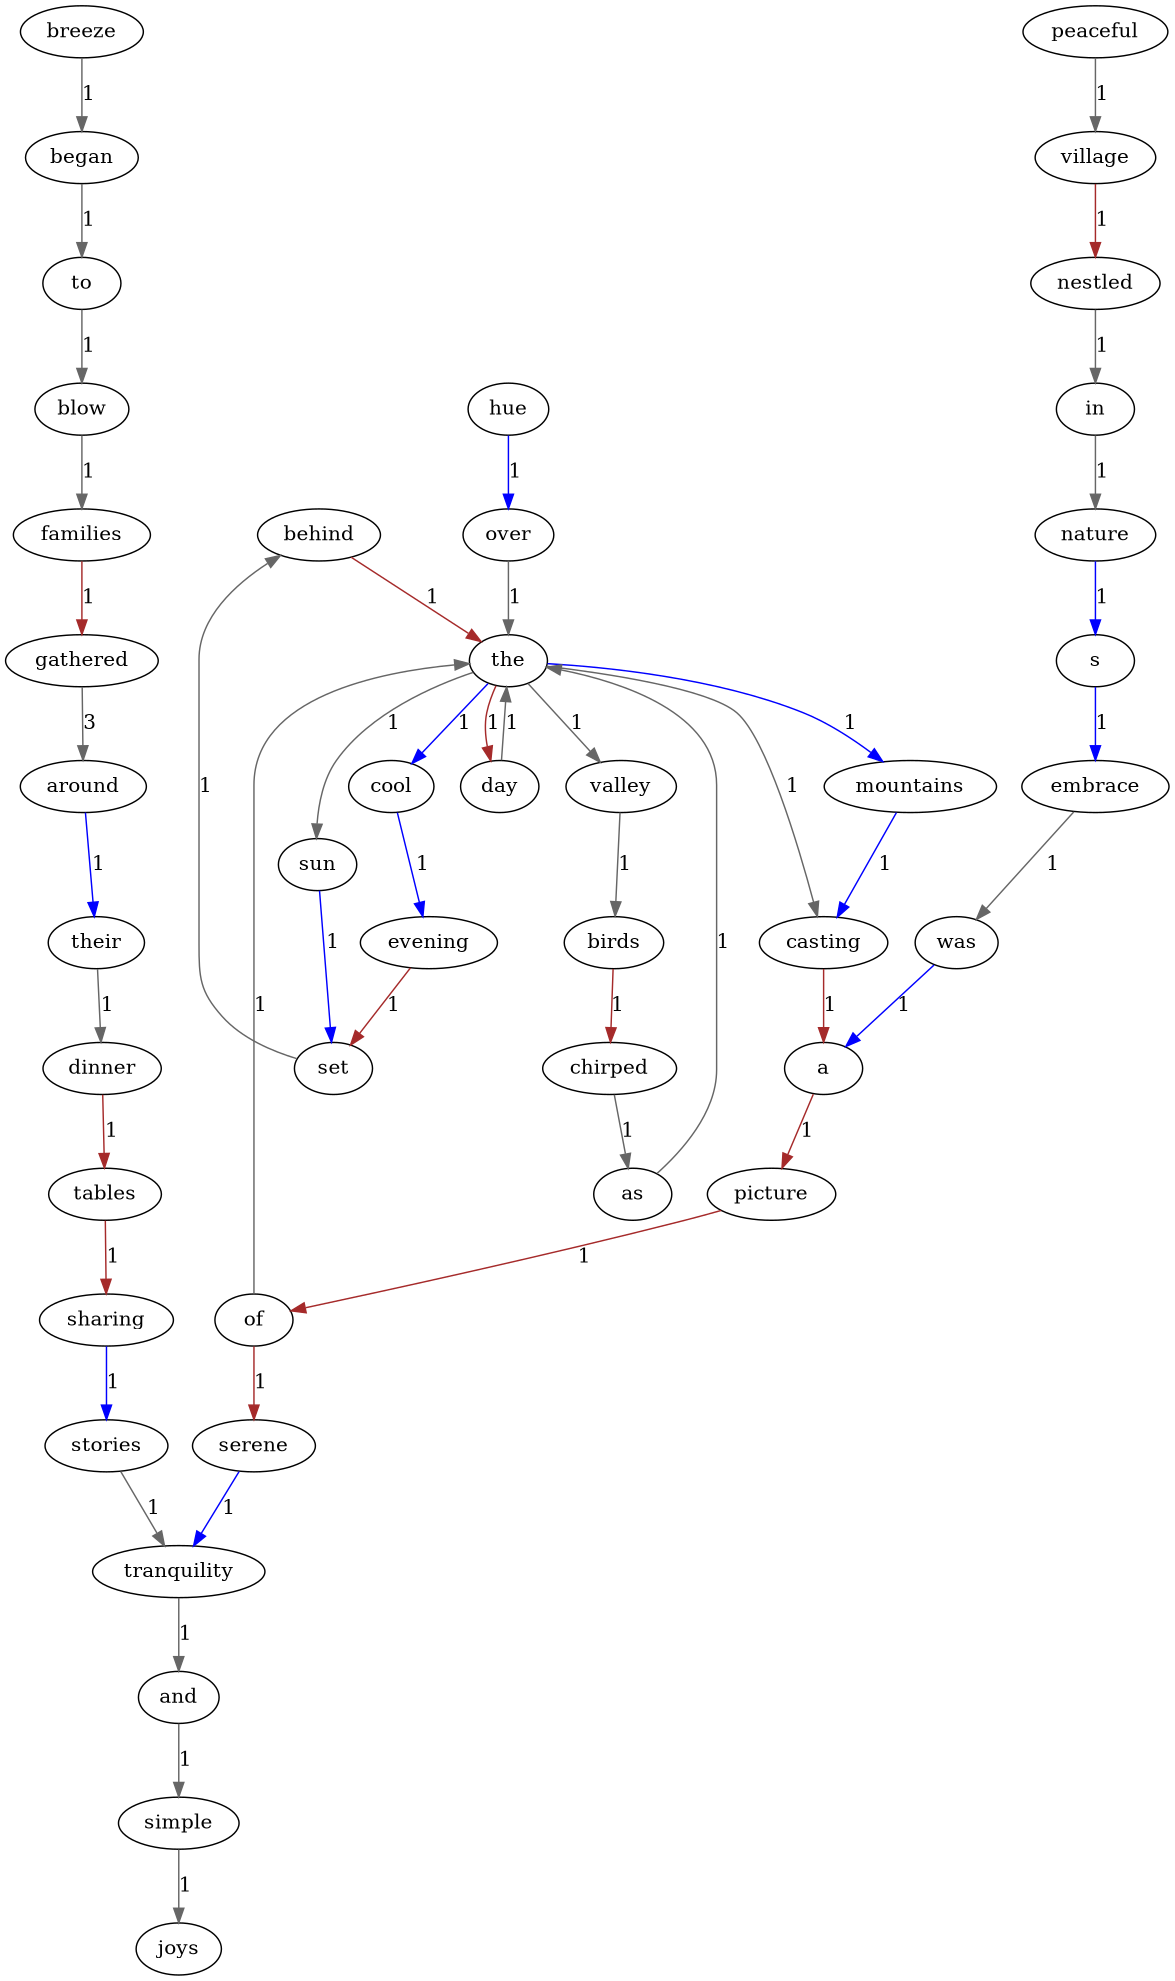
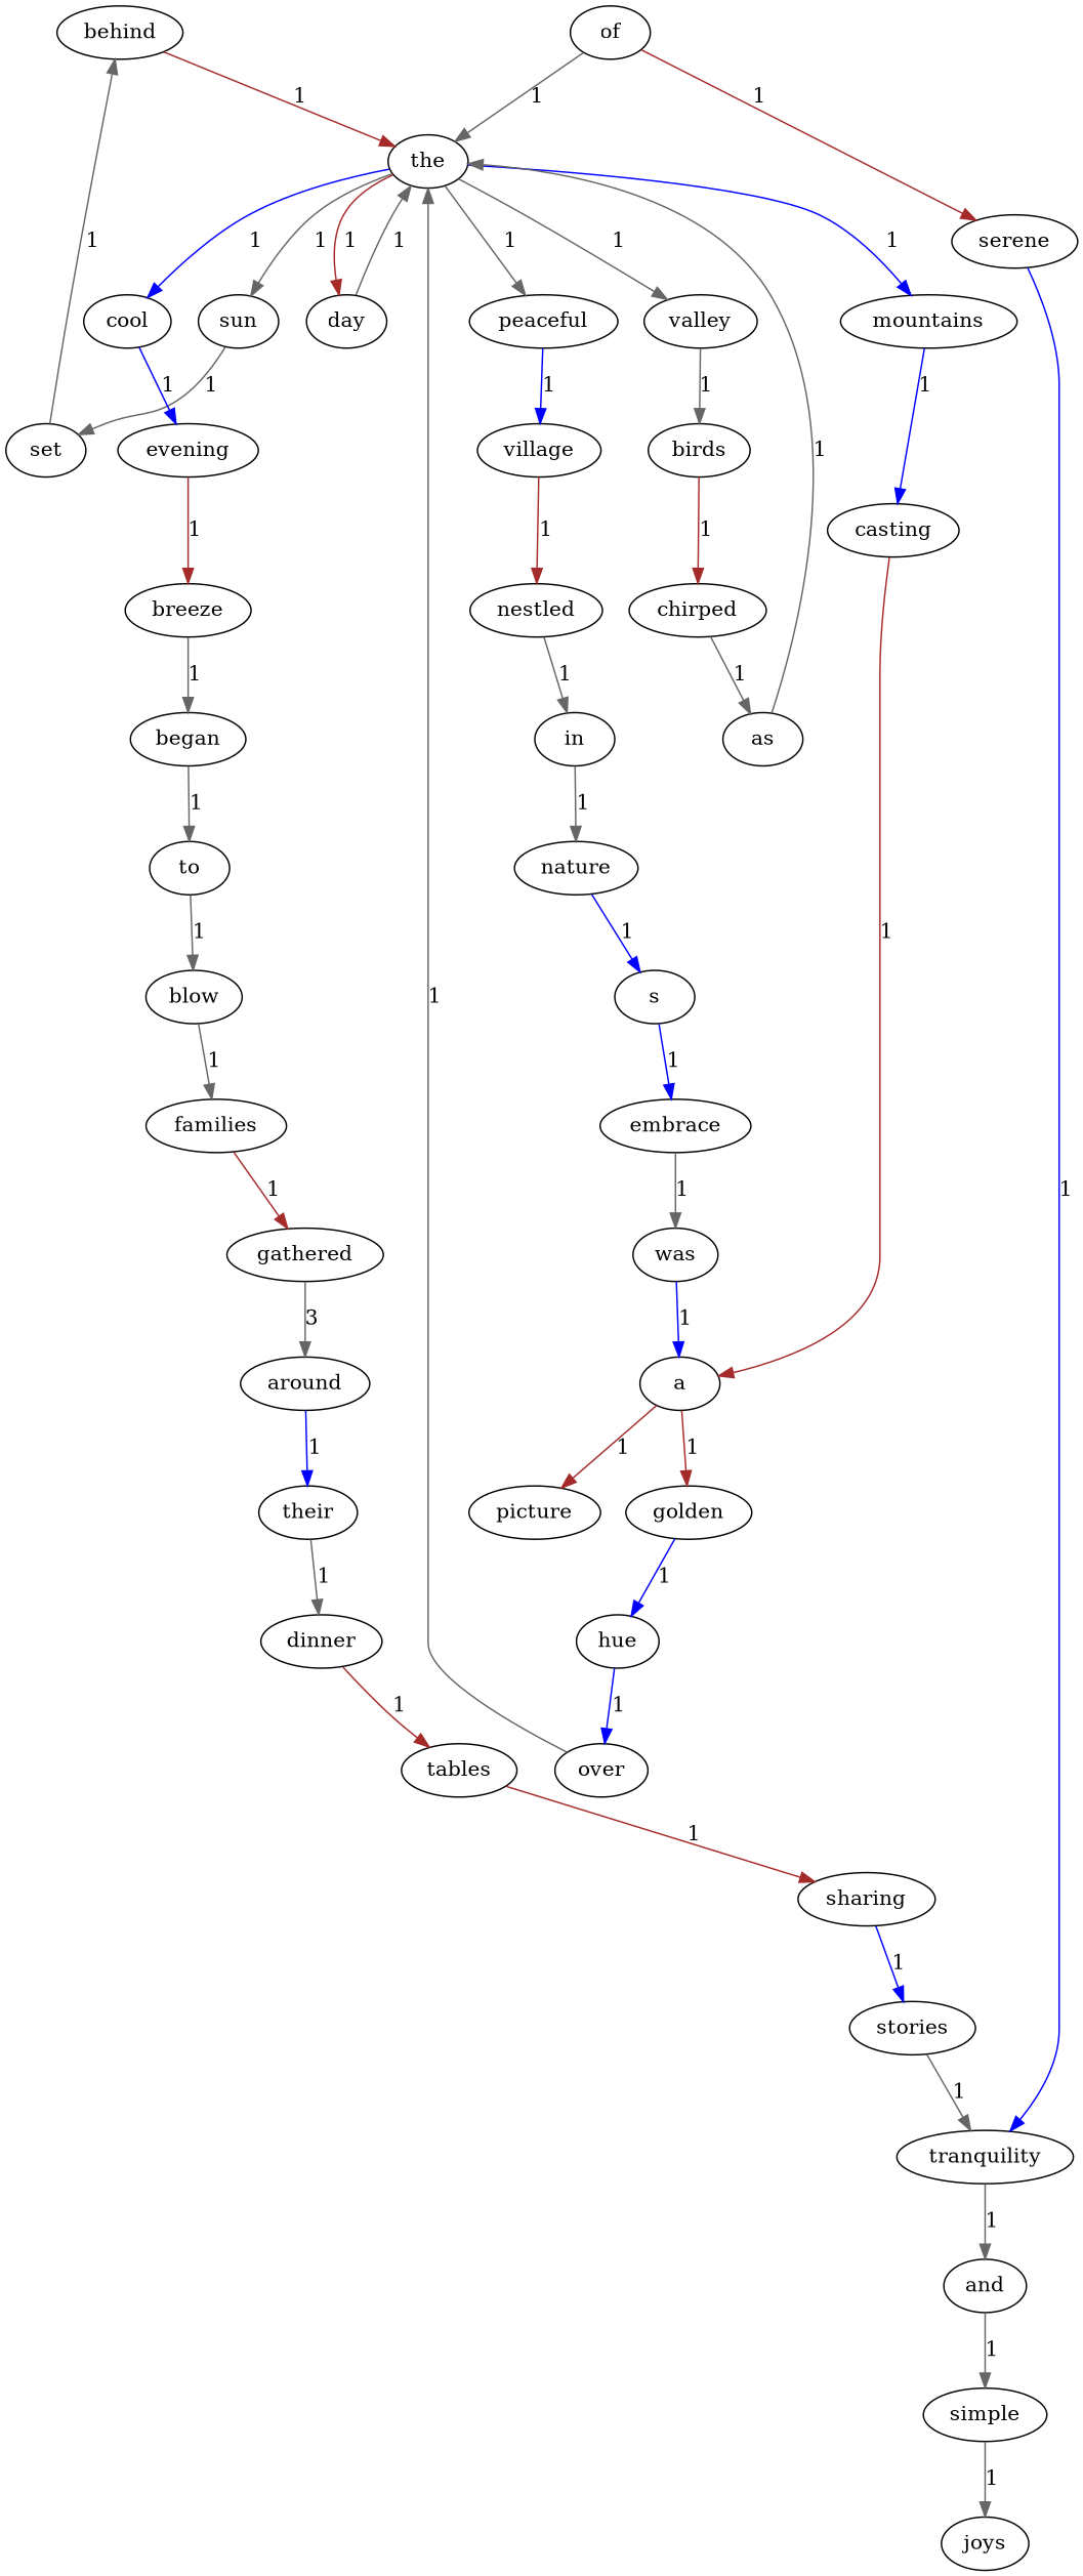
  digraph {
    edge [color=gray40]
    n1 [label=behind]
    n2 [label=the]
    n3 [label=mountains]
    n4 [label=sun]
    n5 [label=peaceful]
    n6 [label=day]
    n7 [label=cool]
    n8 [label=valley]
    n9 [label=casting]
    n10 [label=a]
    n11 [label=their]
    n12 [label=dinner]
    n13 [label=tables]
    n14 [label=simple]
    n15 [label=joys]
    n16 [label=birds]
    n17 [label=chirped]
    n18 [label=as]
    n19 [label=set]
    n20 [label=around]
    n21 [label=village]
    n22 [label=nestled]
    n23 [label=sharing]
    n24 [label=stories]
    n25 [label=and]
    n26 [label=of]
    n27 [label=serene]
    n28 [label=tranquility]
+   n29 [label=golden]
    n30 [label=hue]
    n31 [label=over]
    n32 [label=picture]
    n33 [label=blow]
    n34 [label=families]
    n35 [label=gathered]
    n36 [label=in]
    n37 [label=nature]
    n38 [label=embrace]
    n39 [label=was]
    n40 [label=began]
    n41 [label=to]
    n42 [label=s]
    n43 [label=evening]
    n44 [label=breeze]
    n1 -> n2 [color=brown label=1]
    n2 -> n3 [color=blue label=1]
    n2 -> n4 [label=1]
-   n2 -> n9 [label=1]
+   n2 -> n5 [label=1]
    n2 -> n6 [color=brown label=1]
    n2 -> n7 [color=blue label=1]
    n2 -> n8 [label=1]
    n3 -> n9 [color=blue label=1]
-   n4 -> n19 [color=blue label=1]
-   n5 -> n21 [label=1]
+   n4 -> n19 [label=1]
+   n5 -> n21 [color=blue label=1]
    n6 -> n2 [label=1]
    n7 -> n43 [color=blue label=1]
    n8 -> n16 [label=1]
    n9 -> n10 [color=brown label=1]
+   n10 -> n29 [color=brown label=1]
    n10 -> n32 [color=brown label=1]
    n11 -> n12 [label=1]
    n12 -> n13 [color=brown label=1]
    n13 -> n23 [color=brown label=1]
    n14 -> n15 [label=1]
    n16 -> n17 [color=brown label=1]
    n17 -> n18 [label=1]
    n18 -> n2 [label=1]
    n19 -> n1 [label=1]
    n20 -> n11 [color=blue label=1]
    n21 -> n22 [color=brown label=1]
    n22 -> n36 [label=1]
    n23 -> n24 [color=blue label=1]
    n24 -> n28 [label=1]
    n25 -> n14 [label=1]
    n26 -> n2 [label=1]
    n26 -> n27 [color=brown label=1]
    n27 -> n28 [color=blue label=1]
    n28 -> n25 [label=1]
+   n29 -> n30 [color=blue label=1]
    n30 -> n31 [color=blue label=1]
    n31 -> n2 [label=1]
-   n32 -> n26 [color=brown label=1]
    n33 -> n34 [label=1]
    n34 -> n35 [color=brown label=1]
    n35 -> n20 [label=3]
    n36 -> n37 [label=1]
    n37 -> n42 [color=blue label=1]
    n38 -> n39 [label=1]
    n39 -> n10 [color=blue label=1]
    n40 -> n41 [label=1]
    n41 -> n33 [label=1]
    n42 -> n38 [color=blue label=1]
-   n43 -> n19 [color=brown label=1]
+   n43 -> n44 [color=brown label=1]
    n44 -> n40 [label=1]
  }
